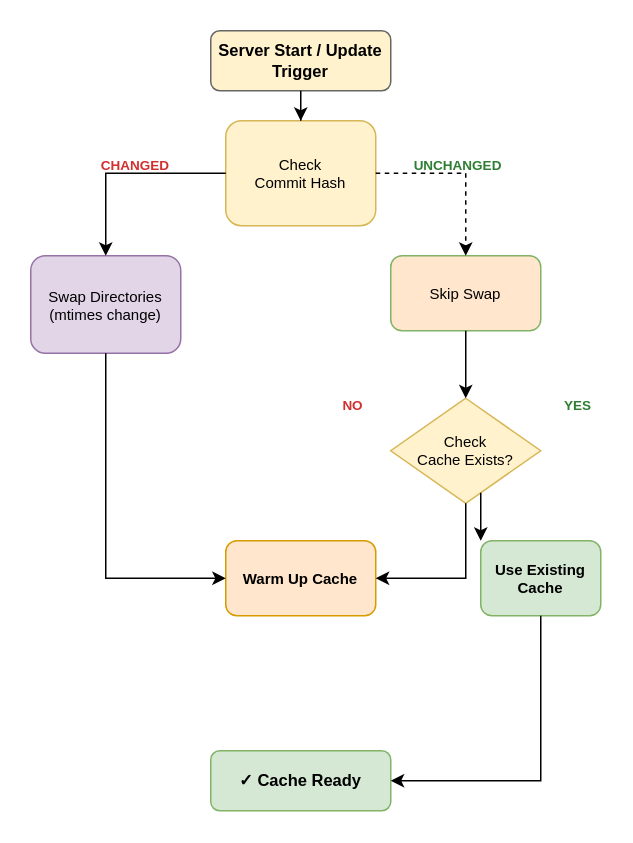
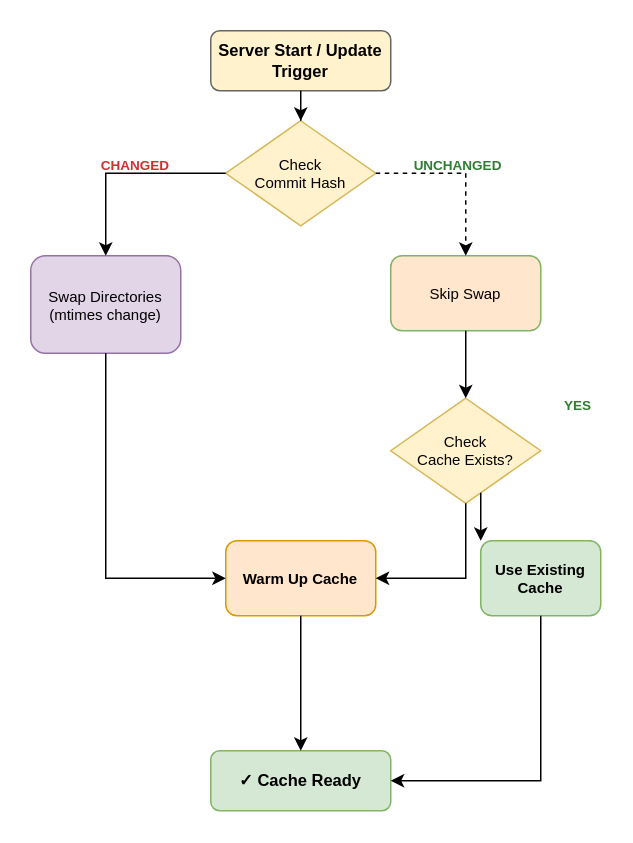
  <mxCell id="0" />
  <mxCell id="1" parent="0" />
  <mxCell id="2" value="Server Start / Update Trigger" style="rounded=1;whiteSpace=wrap;html=1;fillColor=#fff2cc;strokeColor=#666666;fontSize=11;fontStyle=1;" parent="1" vertex="1"><mxGeometry x="140" y="20" width="120" height="40" as="geometry" /></mxCell>
- <mxCell id="3" value="Check&#10;Commit Hash" style="whiteSpace=wrap;html=1;fillColor=#fff2cc;strokeColor=#d6b656;fontSize=10;rounded=1;" parent="1" vertex="1"><mxGeometry x="150" y="80" width="100" height="70" as="geometry" /></mxCell>
+ <mxCell id="3" value="Check&#10;Commit Hash" style="rhombus;whiteSpace=wrap;html=1;fillColor=#fff2cc;strokeColor=#d6b656;fontSize=10" parent="1" vertex="1"><mxGeometry x="150" y="80" width="100" height="70" as="geometry" /></mxCell>
  <mxCell id="4" style="edgeStyle=orthogonalEdgeStyle;rounded=0;orthogonalLoop=1;jettySize=auto;html=1;" parent="1" source="2" target="3" edge="1"><mxGeometry relative="1" as="geometry" /></mxCell>
  <mxCell id="5" value="CHANGED" style="text;html=1;strokeColor=none;fillColor=none;align=center;verticalAlign=middle;whiteSpace=wrap;rounded=0;fontSize=9;fontColor=#d32f2f;fontStyle=1" parent="1" vertex="1"><mxGeometry x="60" y="100" width="60" height="20" as="geometry" /></mxCell>
  <mxCell id="6" value="Swap Directories&#10;(mtimes change)" style="rounded=1;whiteSpace=wrap;html=1;fillColor=#e1d5e7;strokeColor=#9673a6;fontSize=10" parent="1" vertex="1"><mxGeometry x="20" y="170" width="100" height="65" as="geometry" /></mxCell>
  <mxCell id="7" style="edgeStyle=orthogonalEdgeStyle;rounded=0;orthogonalLoop=1;jettySize=auto;html=1;" parent="1" source="3" target="6" edge="1"><mxGeometry relative="1" as="geometry" /></mxCell>
  <mxCell id="8" value="Warm Up Cache" style="rounded=1;whiteSpace=wrap;html=1;fillColor=#ffe6cc;strokeColor=#d79b00;fontSize=10;fontStyle=1" parent="1" vertex="1"><mxGeometry x="150" y="360" width="100" height="50" as="geometry" /></mxCell>
  <mxCell id="9" style="edgeStyle=orthogonalEdgeStyle;rounded=0;orthogonalLoop=1;jettySize=auto;html=1;" parent="1" source="6" target="8" edge="1"><mxGeometry relative="1" as="geometry"><Array as="points"><mxPoint x="70" y="385" /></Array></mxGeometry></mxCell>
  <mxCell id="10" value="UNCHANGED" style="text;html=1;strokeColor=none;fillColor=none;align=center;verticalAlign=middle;whiteSpace=wrap;rounded=0;fontSize=9;fontColor=#2e7d32;fontStyle=1" parent="1" vertex="1"><mxGeometry x="270" y="100" width="70" height="20" as="geometry" /></mxCell>
  <mxCell id="11" value="Skip Swap" style="rounded=1;whiteSpace=wrap;html=1;fillColor=#ffe6cc;strokeColor=#82b366;fontSize=10;" parent="1" vertex="1"><mxGeometry x="260" y="170" width="100" height="50" as="geometry" /></mxCell>
  <mxCell id="12" style="edgeStyle=orthogonalEdgeStyle;rounded=0;orthogonalLoop=1;jettySize=auto;html=1;dashed=1;" parent="1" source="3" target="11" edge="1"><mxGeometry relative="1" as="geometry" /></mxCell>
  <mxCell id="13" value="Check&#10;Cache Exists?" style="rhombus;whiteSpace=wrap;html=1;fillColor=#fff2cc;strokeColor=#d6b656;fontSize=10" parent="1" vertex="1"><mxGeometry x="260" y="265" width="100" height="70" as="geometry" /></mxCell>
  <mxCell id="14" style="edgeStyle=orthogonalEdgeStyle;rounded=0;orthogonalLoop=1;jettySize=auto;html=1;" parent="1" source="11" target="13" edge="1"><mxGeometry relative="1" as="geometry" /></mxCell>
  <mxCell id="15" value="YES" style="text;html=1;strokeColor=none;fillColor=none;align=center;verticalAlign=middle;whiteSpace=wrap;rounded=0;fontSize=9;fontColor=#2e7d32;fontStyle=1" parent="1" vertex="1"><mxGeometry x="370" y="260" width="30" height="20" as="geometry" /></mxCell>
- <mxCell id="16" value="NO" style="text;html=1;strokeColor=none;fillColor=none;align=center;verticalAlign=middle;whiteSpace=wrap;rounded=0;fontSize=9;fontColor=#d32f2f;fontStyle=1" parent="1" vertex="1"><mxGeometry x="220" y="260" width="30" height="20" as="geometry" /></mxCell>
  <mxCell id="17" value="Use Existing&#10;Cache" style="rounded=1;whiteSpace=wrap;html=1;fillColor=#d5e8d4;strokeColor=#82b366;fontSize=10;fontStyle=1" parent="1" vertex="1"><mxGeometry x="320" y="360" width="80" height="50" as="geometry" /></mxCell>
  <mxCell id="18" style="edgeStyle=orthogonalEdgeStyle;rounded=0;orthogonalLoop=1;jettySize=auto;html=1;" parent="1" source="13" target="17" edge="1"><mxGeometry relative="1" as="geometry"><Array as="points"><mxPoint x="310" y="320" /><mxPoint x="360" y="320" /></Array></mxGeometry></mxCell>
  <mxCell id="19" style="edgeStyle=orthogonalEdgeStyle;rounded=0;orthogonalLoop=1;jettySize=auto;html=1;entryX=1;entryY=0.5;entryDx=0;entryDy=0;" parent="1" source="13" target="8" edge="1"><mxGeometry relative="1" as="geometry"><Array as="points"><mxPoint x="310" y="385" /></Array><mxPoint x="250" y="330" as="targetPoint" /></mxGeometry></mxCell>
  <mxCell id="20" value="✓ Cache Ready" style="rounded=1;whiteSpace=wrap;html=1;fillColor=#d5e8d4;strokeColor=#82b366;fontSize=11;fontStyle=1" parent="1" vertex="1"><mxGeometry x="140" y="500" width="120" height="40" as="geometry" /></mxCell>
+ <mxCell id="21" style="edgeStyle=orthogonalEdgeStyle;rounded=0;orthogonalLoop=1;jettySize=auto;html=1;" parent="1" source="8" target="20" edge="1"><mxGeometry relative="1" as="geometry" /></mxCell>
  <mxCell id="22" style="edgeStyle=orthogonalEdgeStyle;rounded=0;orthogonalLoop=1;jettySize=auto;html=1;" parent="1" source="17" target="20" edge="1"><mxGeometry relative="1" as="geometry"><Array as="points"><mxPoint x="360" y="520" /></Array></mxGeometry></mxCell>
